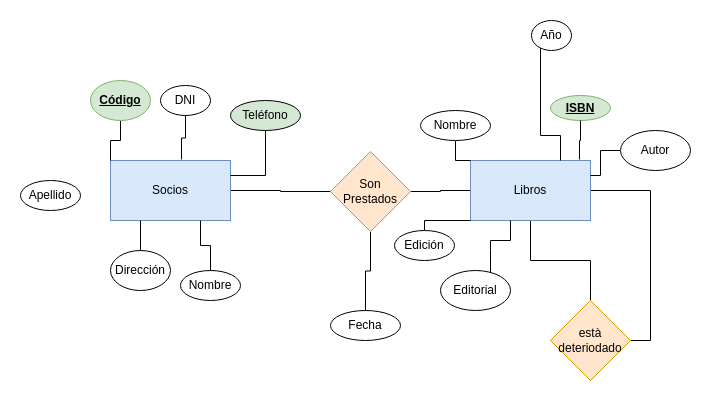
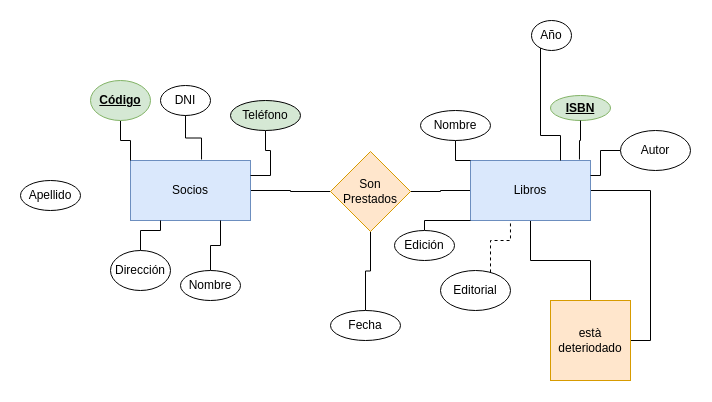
  <mxCell id="0" />
  <mxCell id="1" parent="0" />
  <mxCell id="2" value="" style="edgeStyle=orthogonalEdgeStyle;rounded=0;orthogonalLoop=1;jettySize=auto;html=1;endArrow=none;endFill=0;" edge="1" parent="1" source="3" target="6"><mxGeometry relative="1" as="geometry" /></mxCell>
- <mxCell id="3" value="Socios" style="whiteSpace=wrap;html=1;fillColor=#dae8fc;strokeColor=#6c8ebf;" vertex="1" parent="1"><mxGeometry x="110" y="160" width="120" height="60" as="geometry" /></mxCell>
+ <mxCell id="3" value="Socios" style="whiteSpace=wrap;html=1;fillColor=#dae8fc;strokeColor=#6c8ebf;" vertex="1" parent="1"><mxGeometry x="130" y="160" width="120" height="60" as="geometry" /></mxCell>
  <mxCell id="4" value="" style="edgeStyle=orthogonalEdgeStyle;rounded=0;orthogonalLoop=1;jettySize=auto;html=1;endArrow=none;endFill=0;" edge="1" parent="1" source="6" target="9"><mxGeometry relative="1" as="geometry" /></mxCell>
  <mxCell id="5" value="" style="edgeStyle=orthogonalEdgeStyle;rounded=0;orthogonalLoop=1;jettySize=auto;html=1;endArrow=none;endFill=0;" edge="1" parent="1" source="6" target="11"><mxGeometry relative="1" as="geometry" /></mxCell>
  <mxCell id="6" value="&lt;div&gt;Son&lt;br&gt;&lt;/div&gt;&lt;div&gt;Prestados&lt;/div&gt;" style="rhombus;whiteSpace=wrap;html=1;fillColor=#ffe6cc;strokeColor=#d79b00;" vertex="1" parent="1"><mxGeometry x="330" y="151" width="80" height="80" as="geometry" /></mxCell>
  <mxCell id="7" value="" style="edgeStyle=orthogonalEdgeStyle;rounded=0;orthogonalLoop=1;jettySize=auto;html=1;endArrow=none;endFill=0;" edge="1" parent="1" source="9" target="10"><mxGeometry relative="1" as="geometry" /></mxCell>
  <mxCell id="8" style="edgeStyle=orthogonalEdgeStyle;rounded=0;orthogonalLoop=1;jettySize=auto;html=1;exitX=1;exitY=0.5;exitDx=0;exitDy=0;entryX=1;entryY=0.5;entryDx=0;entryDy=0;endArrow=none;endFill=0;" edge="1" parent="1" source="9" target="10"><mxGeometry relative="1" as="geometry" /></mxCell>
  <mxCell id="9" value="Libros" style="whiteSpace=wrap;html=1;fillColor=#dae8fc;strokeColor=#6c8ebf;" vertex="1" parent="1"><mxGeometry x="470" y="160" width="120" height="60" as="geometry" /></mxCell>
- <mxCell id="10" value="&lt;div&gt;està&lt;/div&gt;&lt;div&gt;deteriodado&lt;br&gt;&lt;/div&gt;" style="rhombus;whiteSpace=wrap;html=1;fillColor=#ffe6cc;strokeColor=#d79b00;" vertex="1" parent="1"><mxGeometry x="550" y="300" width="80" height="80" as="geometry" /></mxCell>
+ <mxCell id="10" value="&lt;div&gt;està&lt;/div&gt;&lt;div&gt;deteriodado&lt;br&gt;&lt;/div&gt;" style="whiteSpace=wrap;html=1;fillColor=#ffe6cc;strokeColor=#d79b00;rounded=0;" vertex="1" parent="1"><mxGeometry x="550" y="300" width="80" height="80" as="geometry" /></mxCell>
  <mxCell id="11" value="Fecha" style="ellipse;whiteSpace=wrap;html=1;" vertex="1" parent="1"><mxGeometry x="330" y="310" width="70" height="30" as="geometry" /></mxCell>
  <mxCell id="12" value="Apellido" style="ellipse;whiteSpace=wrap;html=1;" vertex="1" parent="1"><mxGeometry x="20" y="180" width="60" height="30" as="geometry" /></mxCell>
  <mxCell id="13" style="edgeStyle=orthogonalEdgeStyle;rounded=0;orthogonalLoop=1;jettySize=auto;html=1;entryX=1;entryY=0.25;entryDx=0;entryDy=0;endArrow=none;endFill=0;" edge="1" parent="1" source="14" target="3"><mxGeometry relative="1" as="geometry" /></mxCell>
  <mxCell id="14" value="Teléfono" style="ellipse;whiteSpace=wrap;html=1;fillColor=#d5e8d4;" vertex="1" parent="1"><mxGeometry x="230" y="100" width="70" height="30" as="geometry" /></mxCell>
  <mxCell id="15" style="edgeStyle=orthogonalEdgeStyle;rounded=0;orthogonalLoop=1;jettySize=auto;html=1;entryX=0.75;entryY=1;entryDx=0;entryDy=0;endArrow=none;endFill=0;" edge="1" parent="1" source="16" target="3"><mxGeometry relative="1" as="geometry" /></mxCell>
  <mxCell id="16" value="Nombre" style="ellipse;whiteSpace=wrap;html=1;" vertex="1" parent="1"><mxGeometry x="180" y="270" width="60" height="30" as="geometry" /></mxCell>
  <mxCell id="17" style="edgeStyle=orthogonalEdgeStyle;rounded=0;orthogonalLoop=1;jettySize=auto;html=1;entryX=0.25;entryY=1;entryDx=0;entryDy=0;endArrow=none;endFill=0;" edge="1" parent="1" source="18" target="3"><mxGeometry relative="1" as="geometry" /></mxCell>
  <mxCell id="18" value="Dirección" style="ellipse;whiteSpace=wrap;html=1;" vertex="1" parent="1"><mxGeometry x="110" y="250" width="60" height="40" as="geometry" /></mxCell>
  <mxCell id="19" value="DNI" style="ellipse;whiteSpace=wrap;html=1;" vertex="1" parent="1"><mxGeometry x="160" y="85" width="50" height="30" as="geometry" /></mxCell>
  <mxCell id="20" style="edgeStyle=orthogonalEdgeStyle;rounded=0;orthogonalLoop=1;jettySize=auto;html=1;entryX=0;entryY=0;entryDx=0;entryDy=0;endArrow=none;endFill=0;" edge="1" parent="1" source="21" target="3"><mxGeometry relative="1" as="geometry" /></mxCell>
  <mxCell id="21" value="&lt;u&gt;&lt;b&gt;Código&lt;/b&gt;&lt;/u&gt;" style="ellipse;whiteSpace=wrap;html=1;fillColor=#d5e8d4;strokeColor=#82b366;" vertex="1" parent="1"><mxGeometry x="90" y="80" width="60" height="40" as="geometry" /></mxCell>
  <mxCell id="22" style="edgeStyle=orthogonalEdgeStyle;rounded=0;orthogonalLoop=1;jettySize=auto;html=1;entryX=0.592;entryY=-0.017;entryDx=0;entryDy=0;entryPerimeter=0;endArrow=none;endFill=0;" edge="1" parent="1" source="19" target="3"><mxGeometry relative="1" as="geometry" /></mxCell>
  <mxCell id="23" style="edgeStyle=orthogonalEdgeStyle;rounded=0;orthogonalLoop=1;jettySize=auto;html=1;endArrow=none;endFill=0;" edge="1" parent="1" source="24" target="9"><mxGeometry relative="1" as="geometry"><Array as="points"><mxPoint x="424" y="220" /></Array></mxGeometry></mxCell>
  <mxCell id="24" value="Edición" style="ellipse;whiteSpace=wrap;html=1;" vertex="1" parent="1"><mxGeometry x="394" y="230" width="60" height="30" as="geometry" /></mxCell>
  <mxCell id="25" style="edgeStyle=orthogonalEdgeStyle;rounded=0;orthogonalLoop=1;jettySize=auto;html=1;entryX=0.75;entryY=0;entryDx=0;entryDy=0;endArrow=none;endFill=0;" edge="1" parent="1" source="26" target="9"><mxGeometry relative="1" as="geometry"><Array as="points"><mxPoint x="540" y="135" /><mxPoint x="560" y="135" /></Array></mxGeometry></mxCell>
  <mxCell id="26" value="Año" style="ellipse;whiteSpace=wrap;html=1;" vertex="1" parent="1"><mxGeometry x="531" y="20" width="40" height="30" as="geometry" /></mxCell>
  <mxCell id="27" style="edgeStyle=orthogonalEdgeStyle;rounded=0;orthogonalLoop=1;jettySize=auto;html=1;entryX=1;entryY=0.25;entryDx=0;entryDy=0;endArrow=none;endFill=0;" edge="1" parent="1" source="28" target="9"><mxGeometry relative="1" as="geometry" /></mxCell>
  <mxCell id="28" value="Autor" style="ellipse;whiteSpace=wrap;html=1;" vertex="1" parent="1"><mxGeometry x="620" y="130" width="70" height="40" as="geometry" /></mxCell>
  <mxCell id="29" value="Editorial" style="ellipse;whiteSpace=wrap;html=1;" vertex="1" parent="1"><mxGeometry x="440" y="270" width="70" height="40" as="geometry" /></mxCell>
  <mxCell id="30" style="edgeStyle=orthogonalEdgeStyle;rounded=0;orthogonalLoop=1;jettySize=auto;html=1;entryX=0;entryY=0;entryDx=0;entryDy=0;endArrow=none;endFill=0;" edge="1" parent="1" source="31" target="9"><mxGeometry relative="1" as="geometry" /></mxCell>
  <mxCell id="31" value="Nombre" style="ellipse;whiteSpace=wrap;html=1;" vertex="1" parent="1"><mxGeometry x="420" y="110" width="70" height="30" as="geometry" /></mxCell>
  <mxCell id="32" value="&lt;u&gt;&lt;b&gt;ISBN&lt;/b&gt;&lt;/u&gt;" style="ellipse;whiteSpace=wrap;html=1;fillColor=#d5e8d4;strokeColor=#82b366;" vertex="1" parent="1"><mxGeometry x="550" y="95" width="60" height="25" as="geometry" /></mxCell>
  <mxCell id="33" style="edgeStyle=orthogonalEdgeStyle;rounded=0;orthogonalLoop=1;jettySize=auto;html=1;entryX=0.908;entryY=-0.017;entryDx=0;entryDy=0;entryPerimeter=0;endArrow=none;endFill=0;" edge="1" parent="1" source="32" target="9"><mxGeometry relative="1" as="geometry" /></mxCell>
- <mxCell id="34" style="edgeStyle=orthogonalEdgeStyle;rounded=0;orthogonalLoop=1;jettySize=auto;html=1;entryX=0.333;entryY=1;entryDx=0;entryDy=0;entryPerimeter=0;endArrow=none;endFill=0;" edge="1" parent="1" source="29" target="9"><mxGeometry relative="1" as="geometry"><Array as="points"><mxPoint x="490" y="250" /><mxPoint x="490" y="240" /><mxPoint x="510" y="240" /></Array></mxGeometry></mxCell>
+ <mxCell id="34" style="edgeStyle=orthogonalEdgeStyle;rounded=0;orthogonalLoop=1;jettySize=auto;html=1;entryX=0.333;entryY=1;entryDx=0;entryDy=0;entryPerimeter=0;endArrow=none;endFill=0;dashed=1;" edge="1" parent="1" source="29" target="9"><mxGeometry relative="1" as="geometry"><Array as="points"><mxPoint x="490" y="250" /><mxPoint x="490" y="240" /><mxPoint x="510" y="240" /></Array></mxGeometry></mxCell>
